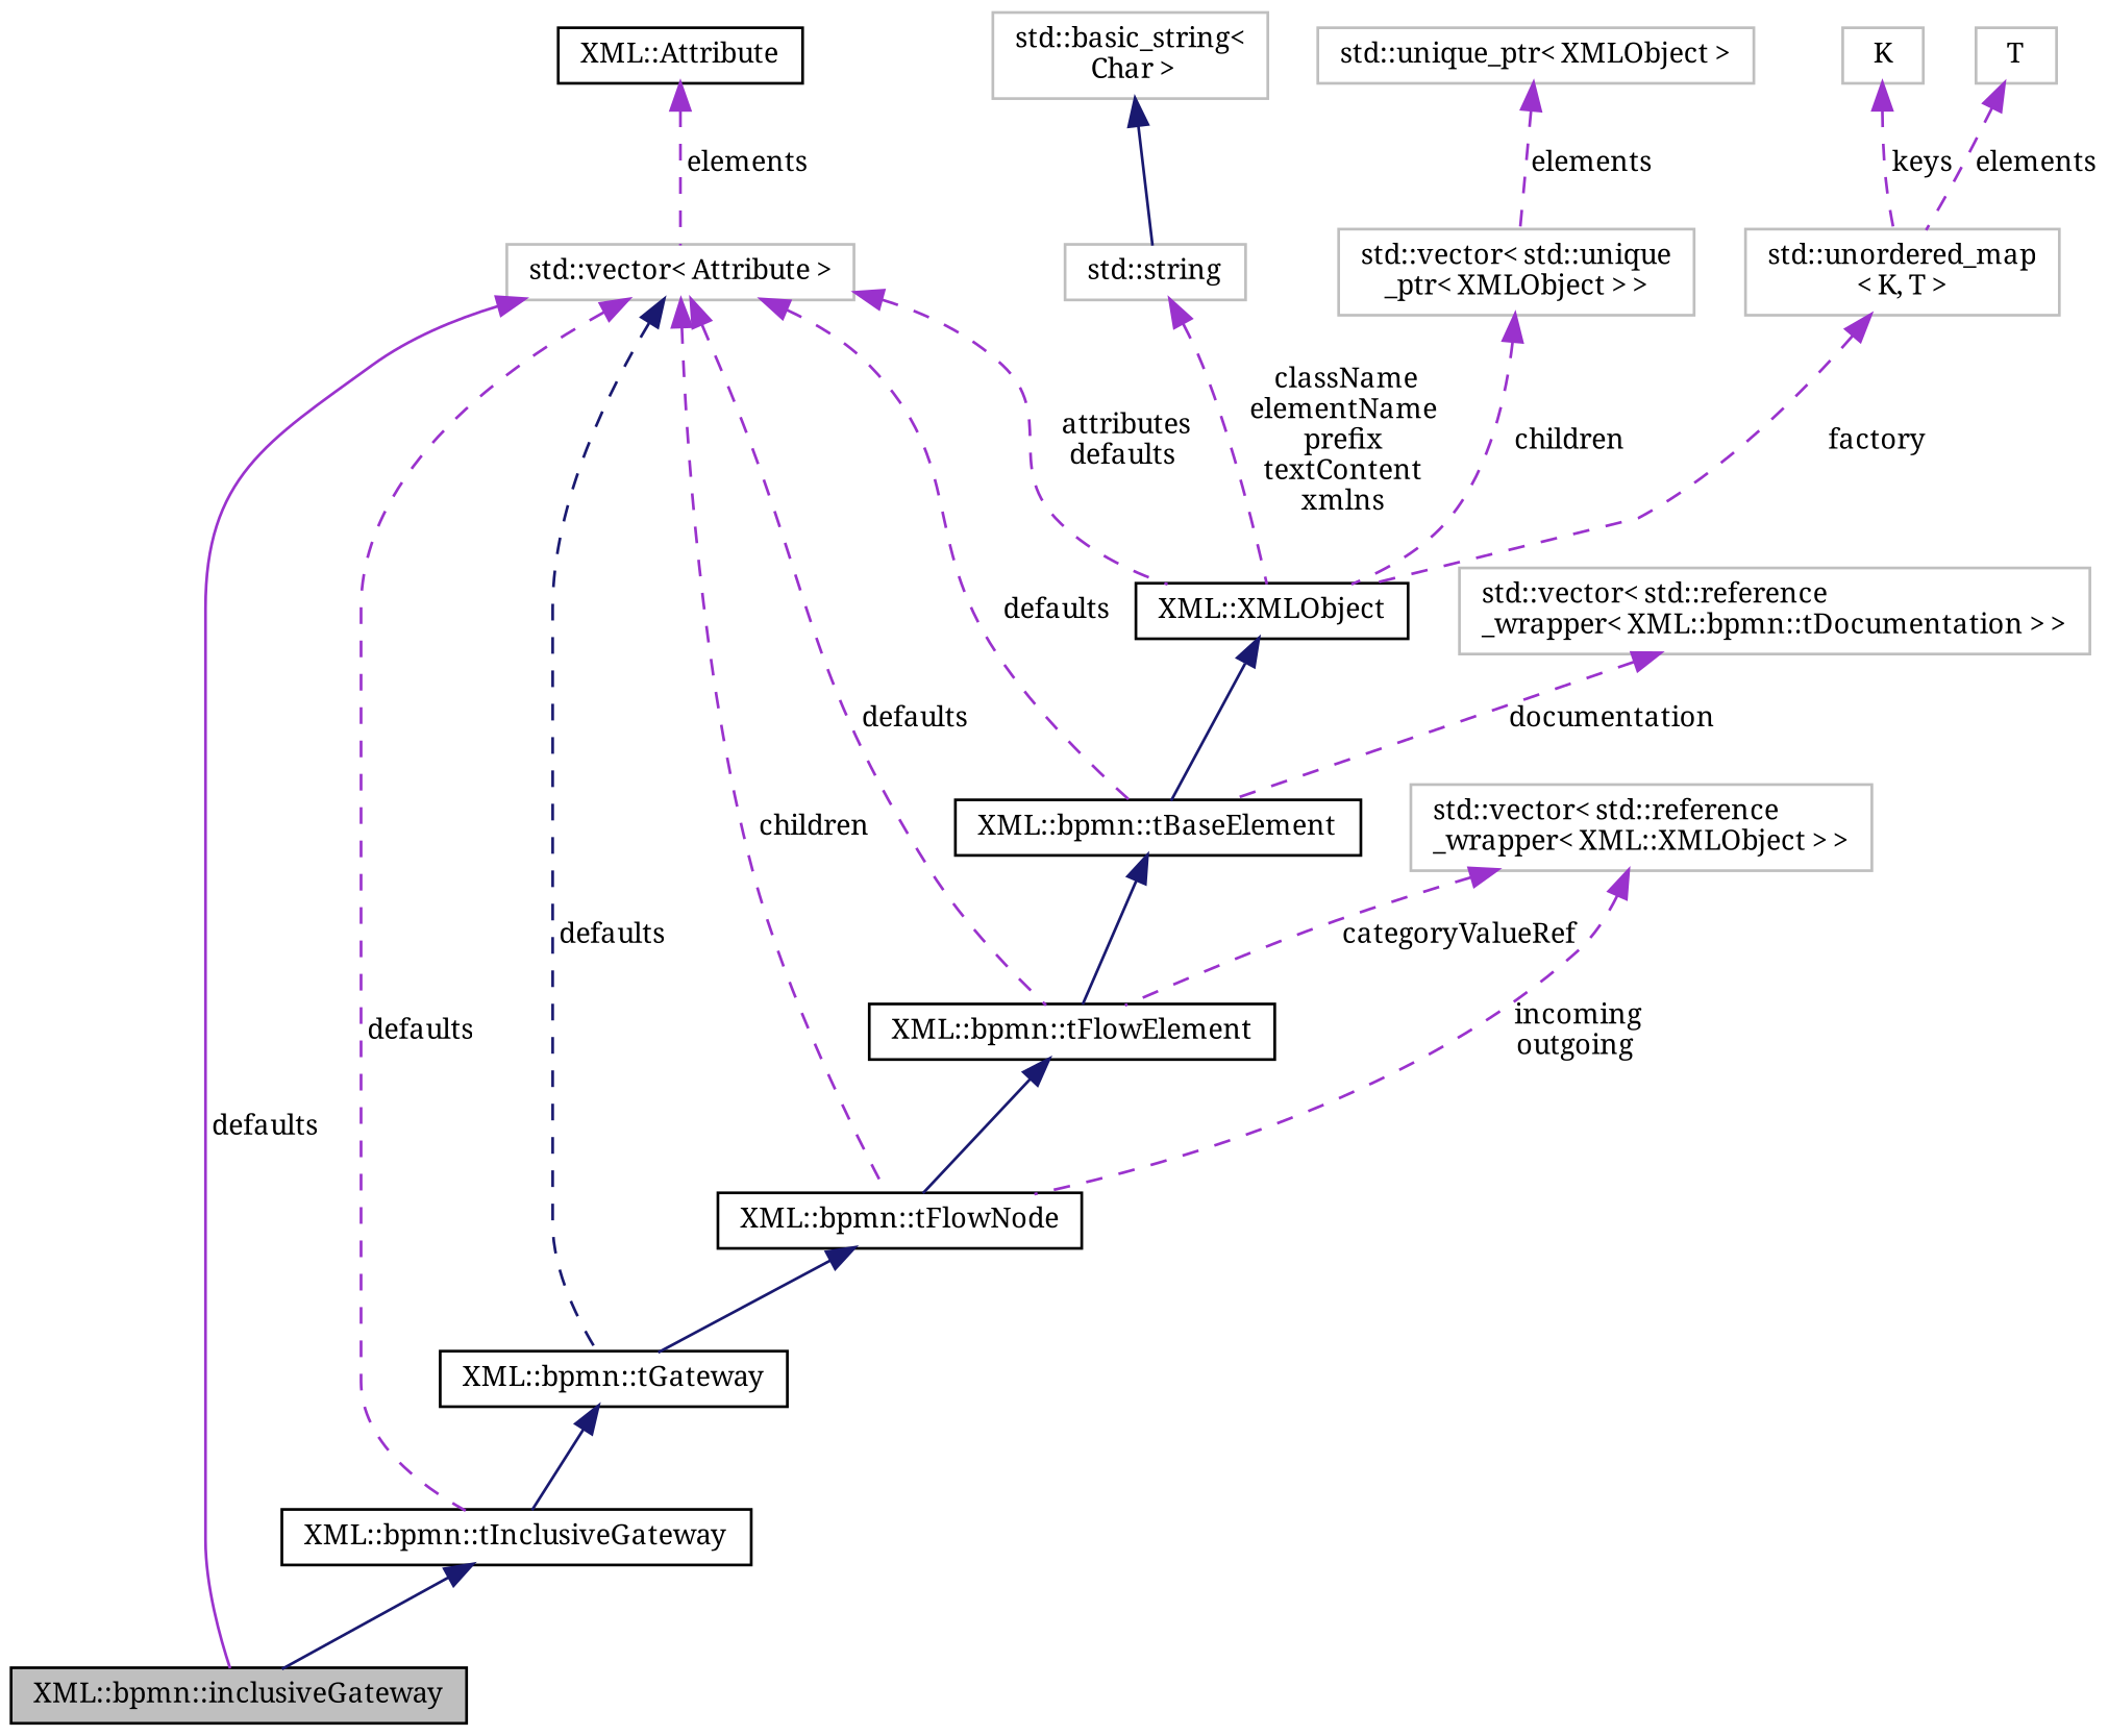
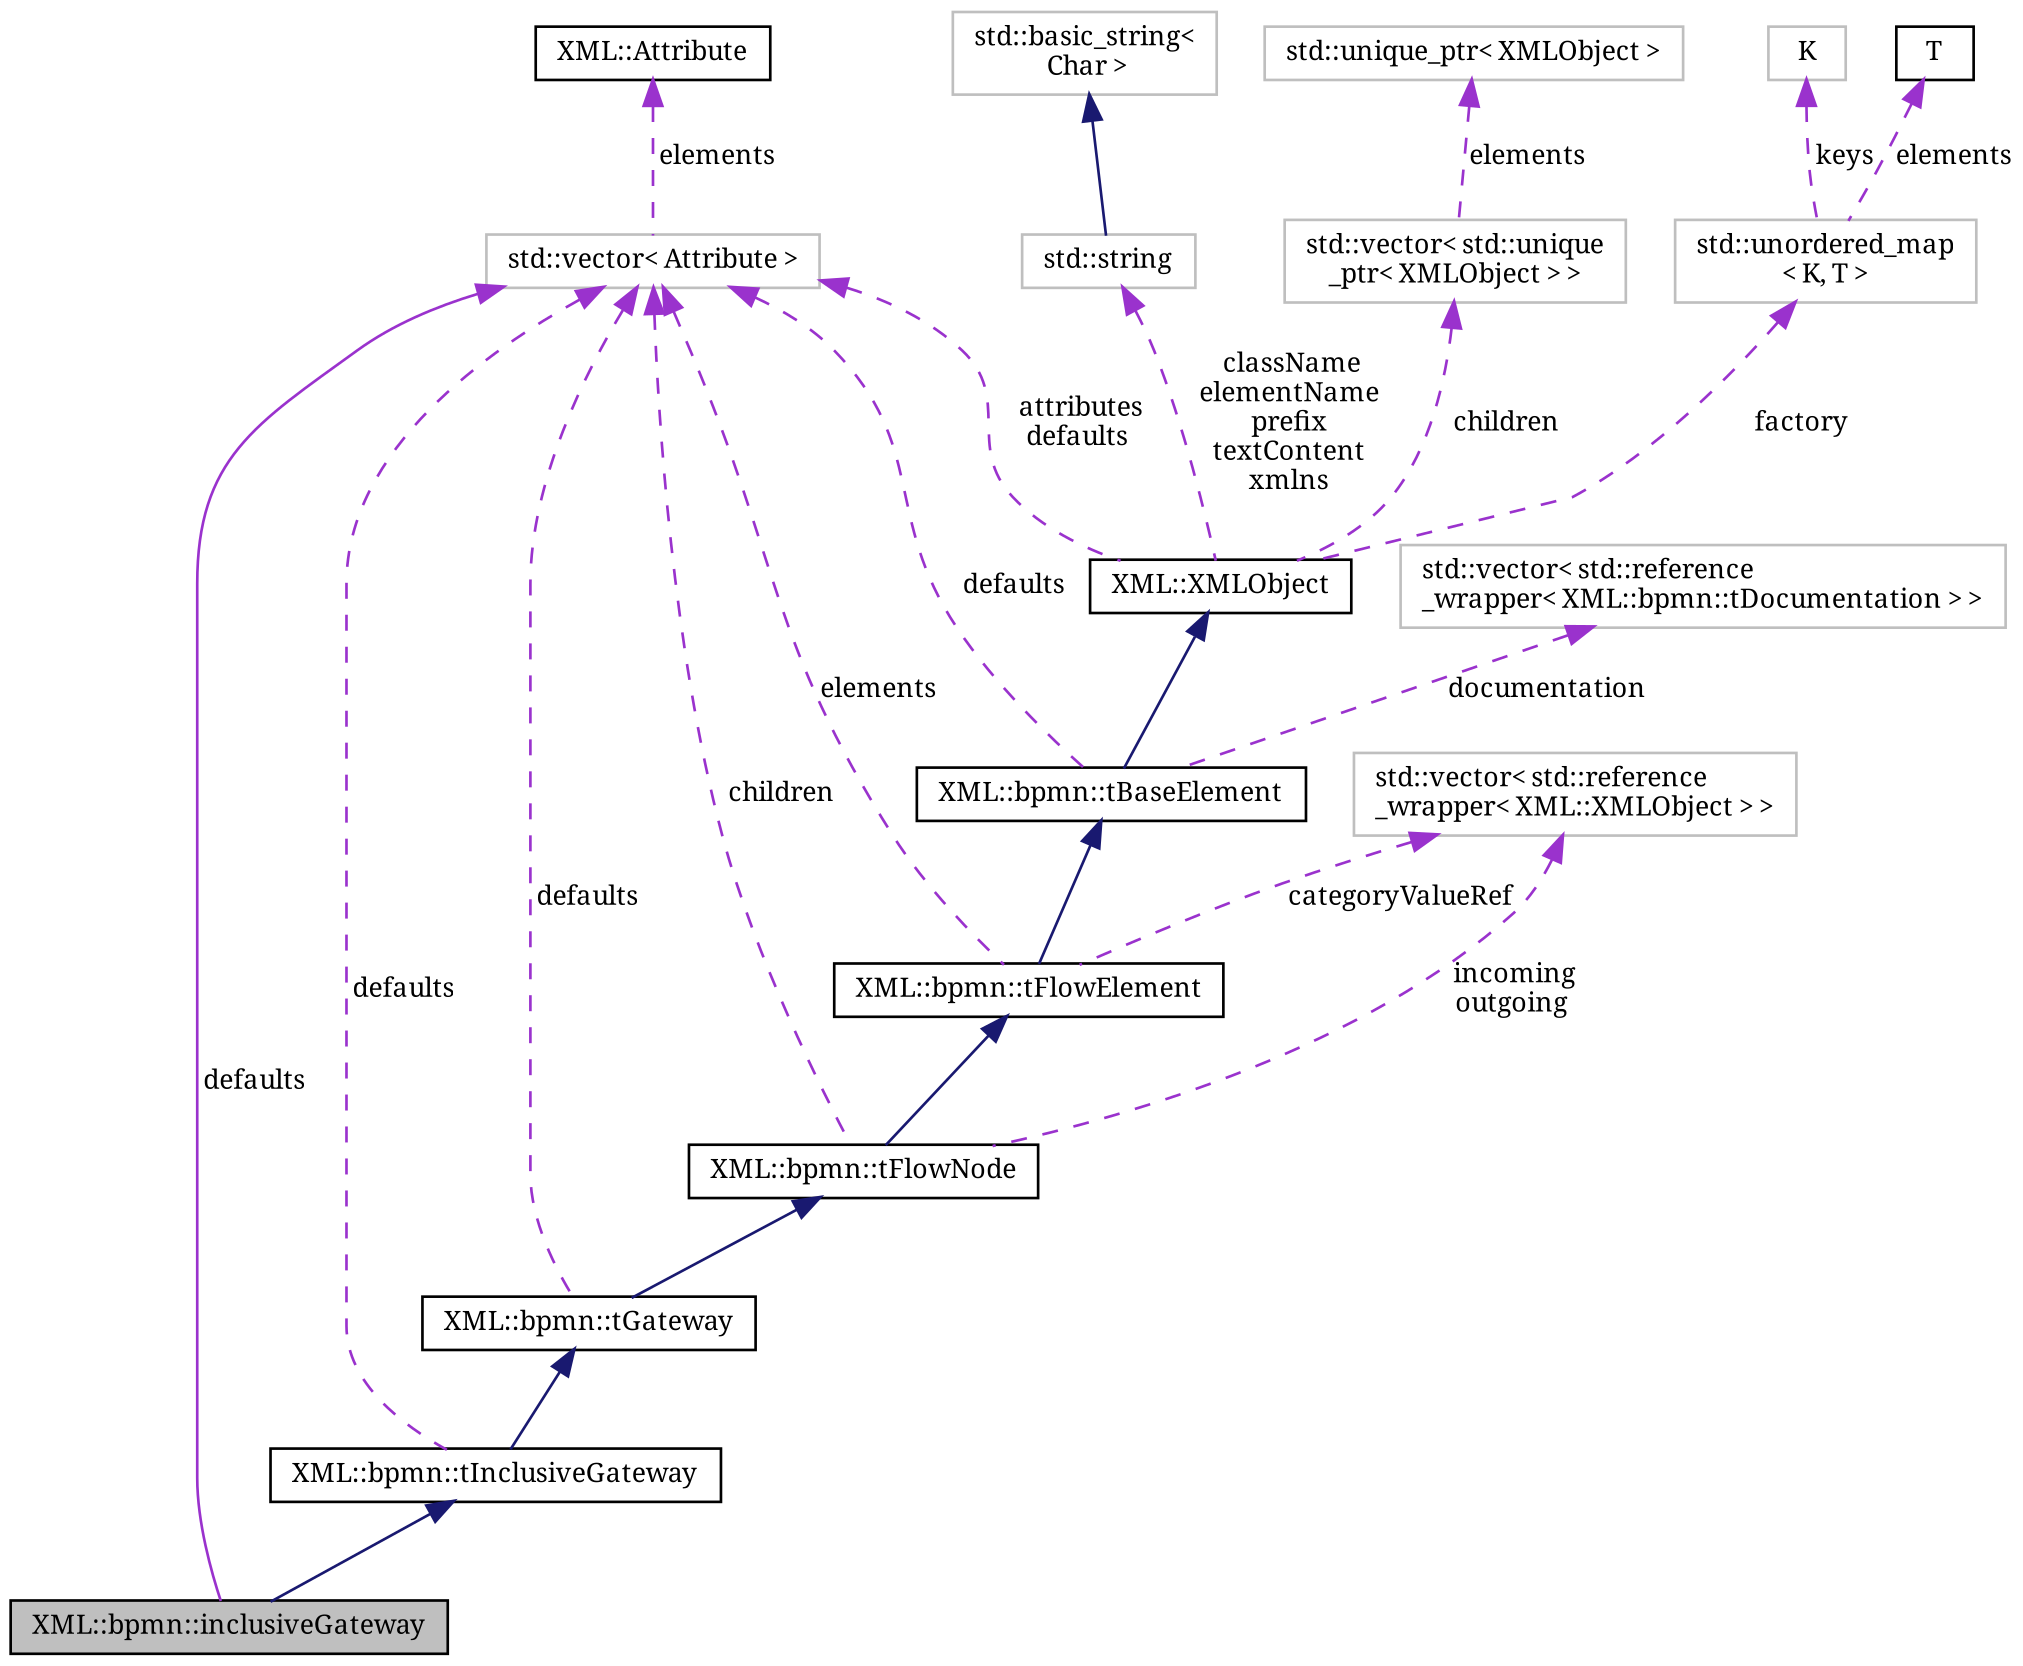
  digraph {
    fontname="Noto Serif"
    node [color=grey75 fillcolor=white fontname="Noto Serif" fontsize=10 shape=record style=filled]
    edge [color=darkorchid3 dir=back fontname="Noto Serif" fontsize=10 labelfontname=Helvetica labelfontsize=10 style=dashed]
    n1 [color=black fillcolor=grey75 fontcolor=black height=0.2 label="XML::bpmn::inclusiveGateway" width=0.4]
    n2 [color=black height=0.2 label="XML::bpmn::tInclusiveGateway" width=0.4]
    n3 [color=black height=0.2 label="XML::bpmn::tGateway" width=0.4]
    n4 [color=black height=0.2 label="XML::bpmn::tFlowNode" width=0.4]
    n5 [color=black height=0.2 label="XML::bpmn::tFlowElement" width=0.4]
    n6 [color=black height=0.2 label="XML::bpmn::tBaseElement" width=0.4]
    n7 [color=black height=0.2 label="XML::XMLObject" width=0.4]
    n8 [height=0.2 label="std::vector\< Attribute \>" width=0.4]
    n9 [color=black height=0.2 label="XML::Attribute" width=0.4]
    n10 [height=0.2 label="std::string" width=0.4]
    n11 [height=0.2 label="std::basic_string\<\l Char \>" width=0.4]
    n12 [height=0.2 label="std::vector\< std::unique\l_ptr\< XMLObject \> \>" width=0.4]
    n13 [height=0.2 label="std::unique_ptr\< XMLObject \>" width=0.4]
    n14 [height=0.2 label="std::unordered_map\l\< K, T \>" width=0.4]
    n15 [height=0.2 label=K width=0.4]
-   n16 [height=0.2 label=T width=0.4]
+   n16 [color=black height=0.2 label=T width=0.4]
    n17 [height=0.2 label="std::vector\< std::reference\l_wrapper\< XML::bpmn::tDocumentation \> \>" width=0.4]
    n18 [height=0.2 label="std::vector\< std::reference\l_wrapper\< XML::XMLObject \> \>" width=0.4]
    n2 -> n1 [color=midnightblue style=solid]
    n3 -> n2 [color=midnightblue style=solid]
    n4 -> n3 [color=midnightblue style=solid]
    n5 -> n4 [color=midnightblue style=solid]
    n6 -> n5 [color=midnightblue style=solid]
    n7 -> n6 [color=midnightblue style=solid]
    n8 -> n1 [label=" defaults" style=solid]
    n8 -> n2 [label=" defaults"]
-   n8 -> n3 [color=midnightblue label=" defaults"]
+   n8 -> n3 [label=" defaults"]
    n8 -> n4 [label=" children"]
-   n8 -> n5 [label=" defaults"]
+   n8 -> n5 [label=" elements"]
    n8 -> n6 [label=" defaults"]
    n8 -> n7 [label=" attributes\ndefaults"]
    n9 -> n8 [label=" elements"]
    n10 -> n7 [label=" className\nelementName\nprefix\ntextContent\nxmlns"]
    n11 -> n10 [color=midnightblue style=solid]
    n12 -> n7 [label=" children"]
    n13 -> n12 [label=" elements"]
    n14 -> n7 [label=" factory"]
    n15 -> n14 [label=" keys"]
    n16 -> n14 [label=" elements"]
    n17 -> n6 [label=" documentation"]
    n18 -> n4 [label=" incoming\noutgoing"]
    n18 -> n5 [label=" categoryValueRef"]
  }
